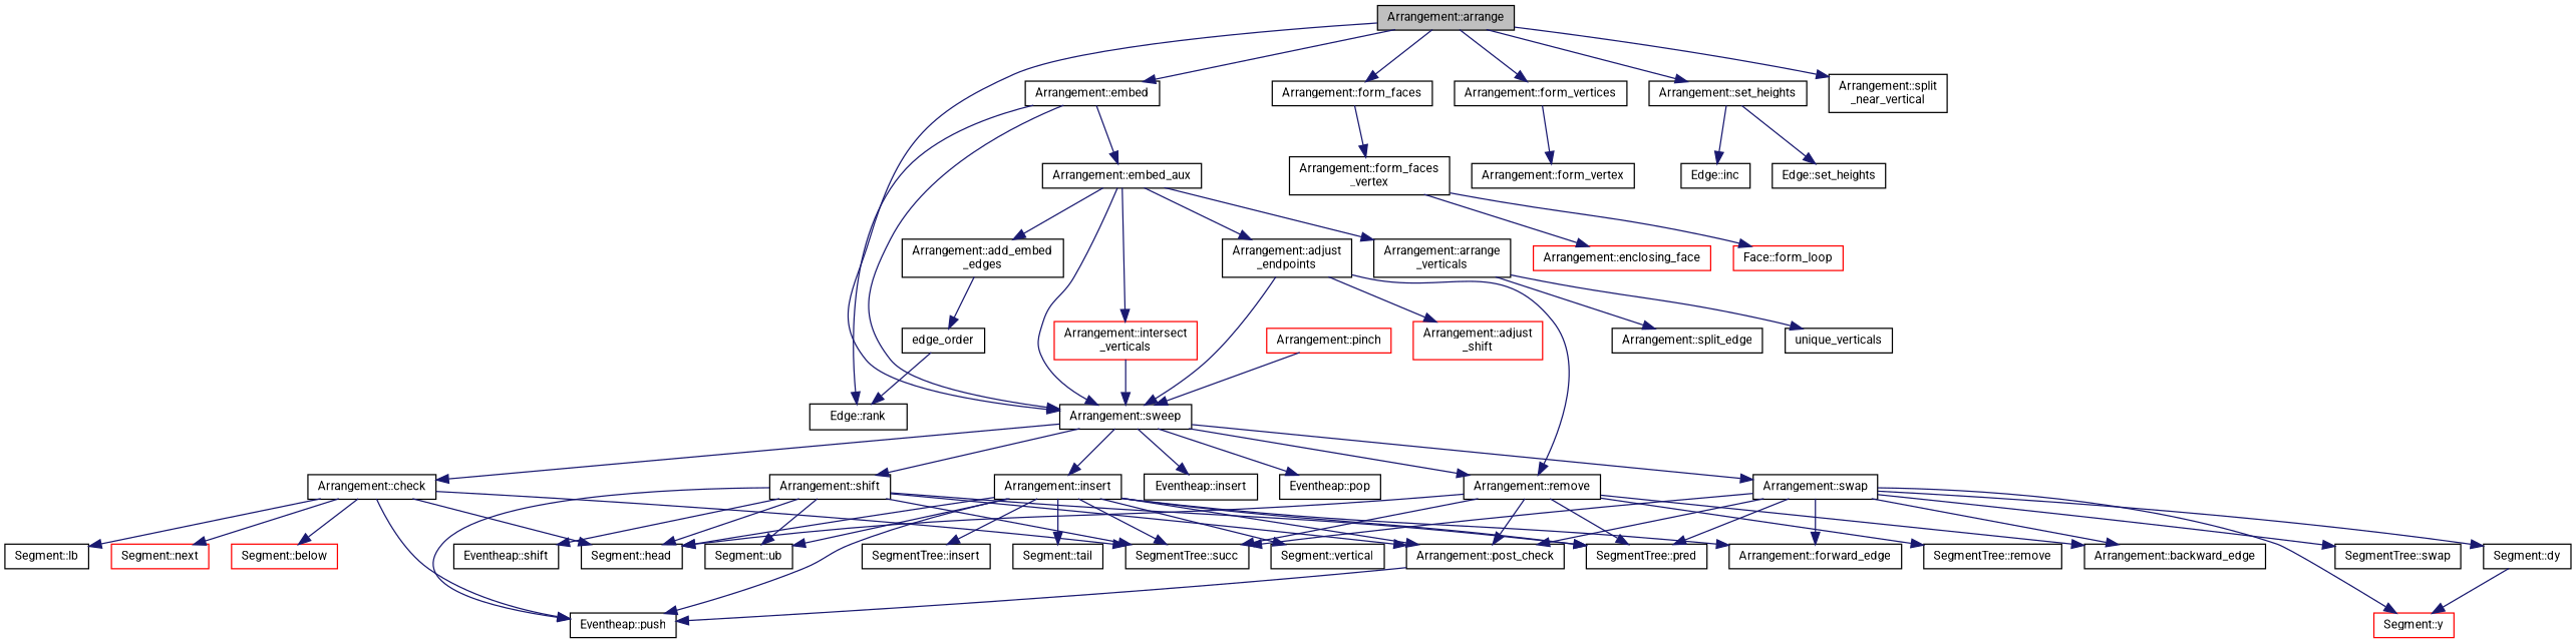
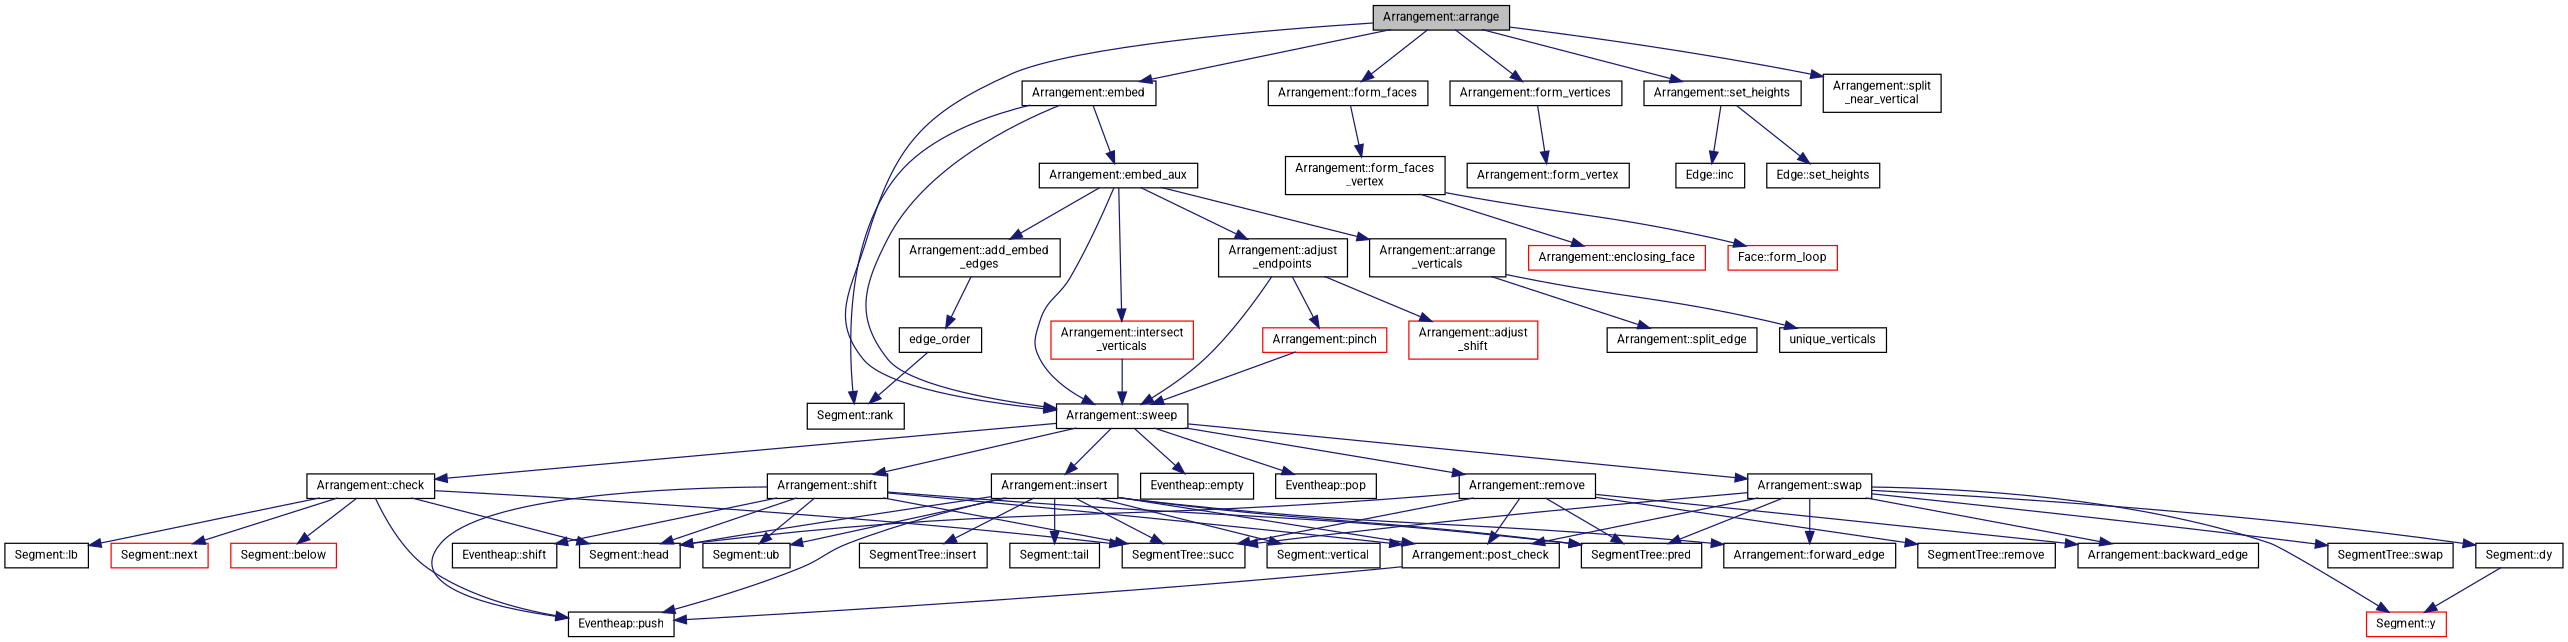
  digraph {
    fontname=Roboto
    rankdir=TB
    node [color=black fillcolor=white fontname=Roboto fontsize=10 shape=record style=filled]
    edge [color=midnightblue fontname=Roboto fontsize=10 labelfontname=Helvetica labelfontsize=10 style=solid]
    n1 [fillcolor=grey75 fontcolor=black height=0.2 label="Arrangement::arrange" width=0.4]
    n2 [height=0.2 label="Arrangement::embed" width=0.4]
    n3 [height=0.2 label="Arrangement::sweep" width=0.4]
    n4 [height=0.2 label="Arrangement::form_faces" width=0.4]
    n5 [height=0.2 label="Arrangement::form_vertices" width=0.4]
    n6 [height=0.2 label="Arrangement::set_heights" width=0.4]
    n7 [height=0.2 label="Arrangement::split\l_near_vertical" width=0.4]
    n8 [height=0.2 label="Arrangement::embed_aux" width=0.4]
-   n9 [height=0.2 label="Edge::rank" width=0.4]
+   n9 [height=0.2 label="Segment::rank" width=0.4]
    n10 [height=0.2 label="Arrangement::check" width=0.4]
-   n11 [height=0.2 label="Eventheap::insert" width=0.4]
+   n11 [height=0.2 label="Eventheap::empty" width=0.4]
    n12 [height=0.2 label="Arrangement::insert" width=0.4]
    n13 [height=0.2 label="Eventheap::pop" width=0.4]
    n14 [height=0.2 label="Arrangement::remove" width=0.4]
    n15 [height=0.2 label="Arrangement::shift" width=0.4]
    n16 [height=0.2 label="Arrangement::swap" width=0.4]
    n17 [height=0.2 label="Arrangement::form_faces\l_vertex" width=0.4]
    n18 [height=0.2 label="Arrangement::form_vertex" width=0.4]
    n19 [height=0.2 label="Edge::inc" width=0.4]
    n20 [height=0.2 label="Edge::set_heights" width=0.4]
    n21 [height=0.2 label="Arrangement::add_embed\l_edges" width=0.4]
    n22 [height=0.2 label="Arrangement::adjust\l_endpoints" width=0.4]
    n23 [height=0.2 label="Arrangement::arrange\l_verticals" width=0.4]
    n24 [color=red height=0.2 label="Arrangement::intersect\l_verticals" width=0.4]
    n25 [height=0.2 label=edge_order width=0.4]
    n26 [color=red height=0.2 label="Arrangement::adjust\l_shift" width=0.4]
    n27 [color=red height=0.2 label="Arrangement::pinch" width=0.4]
    n28 [height=0.2 label="Arrangement::split_edge" width=0.4]
    n29 [height=0.2 label=unique_verticals width=0.4]
    n30 [color=red height=0.2 label="Segment::below" width=0.4]
    n31 [height=0.2 label="Segment::head" width=0.4]
    n32 [height=0.2 label="Segment::lb" width=0.4]
    n33 [color=red height=0.2 label="Segment::next" width=0.4]
    n34 [height=0.2 label="Eventheap::push" width=0.4]
    n35 [height=0.2 label="SegmentTree::succ" width=0.4]
    n36 [height=0.2 label="Arrangement::forward_edge" width=0.4]
    n37 [height=0.2 label="SegmentTree::insert" width=0.4]
    n38 [height=0.2 label="Arrangement::post_check" width=0.4]
    n39 [height=0.2 label="SegmentTree::pred" width=0.4]
    n40 [height=0.2 label="Segment::tail" width=0.4]
    n41 [height=0.2 label="Segment::ub" width=0.4]
    n42 [height=0.2 label="Segment::vertical" width=0.4]
    n43 [height=0.2 label="Arrangement::backward_edge" width=0.4]
    n44 [height=0.2 label="SegmentTree::remove" width=0.4]
    n45 [height=0.2 label="Eventheap::shift" width=0.4]
    n46 [height=0.2 label="Segment::dy" width=0.4]
    n47 [color=red height=0.2 label="Segment::y" width=0.4]
    n48 [height=0.2 label="SegmentTree::swap" width=0.4]
    n49 [color=red height=0.2 label="Arrangement::enclosing_face" width=0.4]
    n50 [color=red height=0.2 label="Face::form_loop" width=0.4]
    n1 -> n2
    n1 -> n3
    n1 -> n4
    n1 -> n5
    n1 -> n6
    n1 -> n7
    n2 -> n3
    n2 -> n8
    n2 -> n9
    n3 -> n10
    n3 -> n11
    n3 -> n12
    n3 -> n13
    n3 -> n14
    n3 -> n15
    n3 -> n16
    n4 -> n17
    n5 -> n18
    n6 -> n19
    n6 -> n20
    n8 -> n3
    n8 -> n21
    n8 -> n22
    n8 -> n23
    n8 -> n24
    n10 -> n30
    n10 -> n31
    n10 -> n32
    n10 -> n33
    n10 -> n34
    n10 -> n35
    n12 -> n31
    n12 -> n34
    n12 -> n35
    n12 -> n36
    n12 -> n37
    n12 -> n38
    n12 -> n39
    n12 -> n40
    n12 -> n41
    n12 -> n42
    n14 -> n31
    n14 -> n35
    n14 -> n38
    n14 -> n39
    n14 -> n43
    n14 -> n44
    n15 -> n31
    n15 -> n34
    n15 -> n35
    n15 -> n38
    n15 -> n39
    n15 -> n41
    n15 -> n45
    n16 -> n35
    n16 -> n36
    n16 -> n38
    n16 -> n39
    n16 -> n43
    n16 -> n46
    n16 -> n47
    n16 -> n48
    n17 -> n49
    n17 -> n50
    n21 -> n25
    n22 -> n3
    n22 -> n26
-   n22 -> n14
+   n22 -> n27
    n23 -> n28
    n23 -> n29
    n24 -> n3
    n25 -> n9
    n27 -> n3
    n38 -> n34
    n46 -> n47
  }
